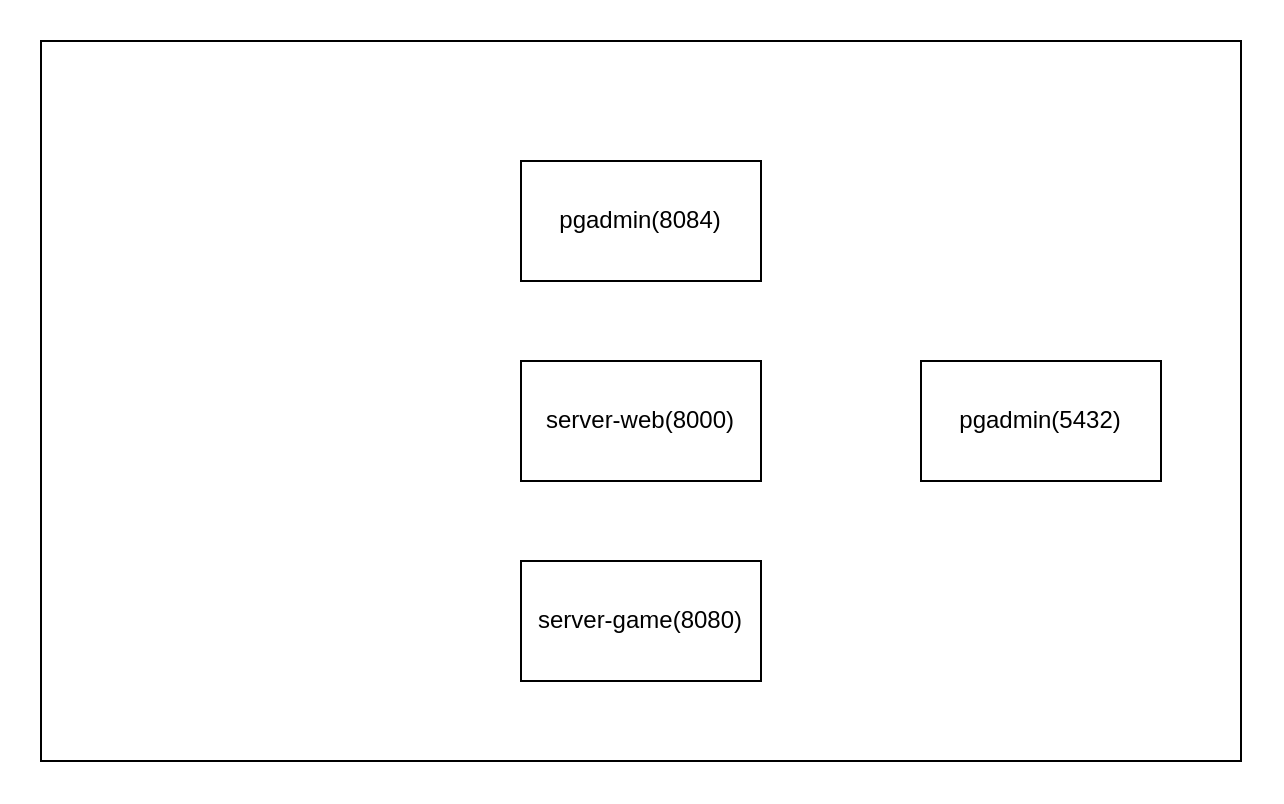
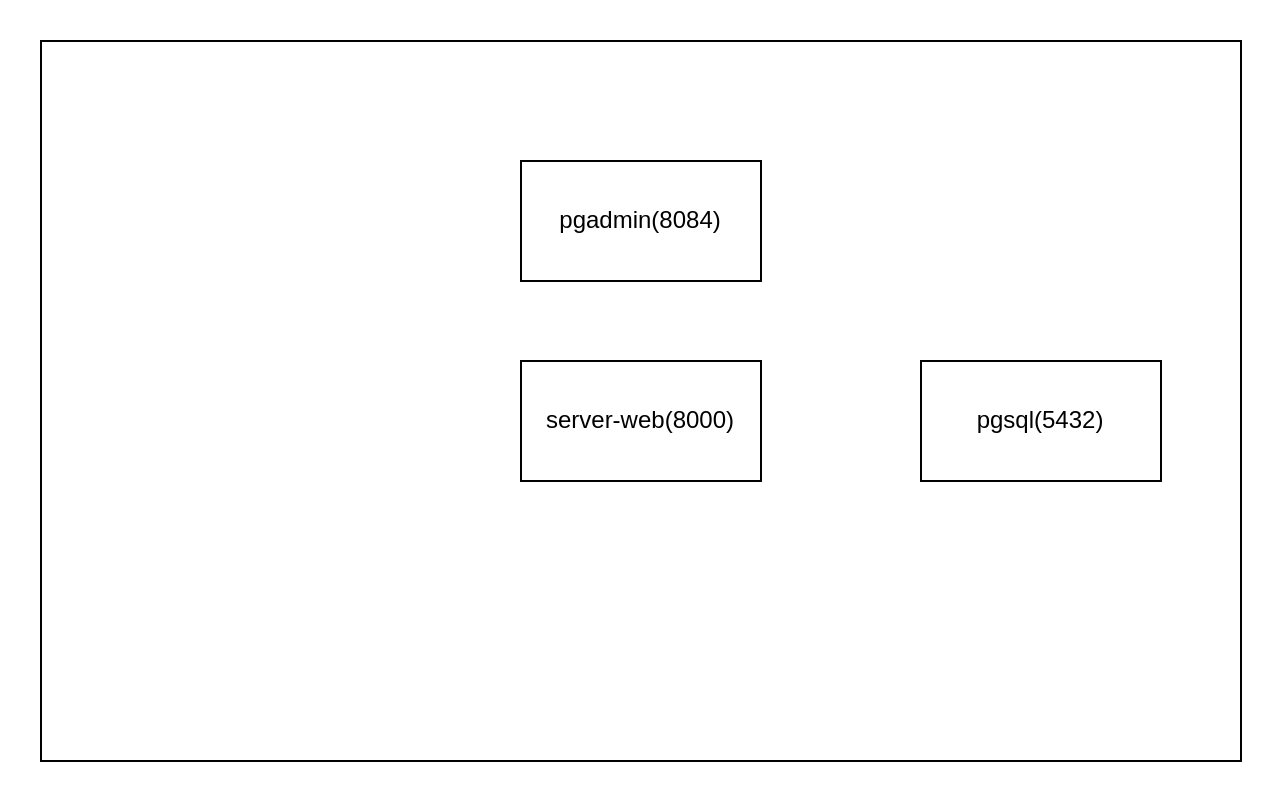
  <mxCell id="0" />
  <mxCell id="1" parent="0" />
  <mxCell id="2" value="" style="rounded=0;whiteSpace=wrap;html=1;" vertex="1" parent="1"><mxGeometry x="20" y="20" width="600" height="360" as="geometry" /></mxCell>
  <mxCell id="3" value="server-web(8000)" style="rounded=0;whiteSpace=wrap;html=1;" vertex="1" parent="1"><mxGeometry x="260" y="180" width="120" height="60" as="geometry" /></mxCell>
- <mxCell id="4" value="server-game(8080)" style="rounded=0;whiteSpace=wrap;html=1;" vertex="1" parent="1"><mxGeometry x="260" y="280" width="120" height="60" as="geometry" /></mxCell>
  <mxCell id="5" value="pgadmin(8084)" style="rounded=0;whiteSpace=wrap;html=1;" vertex="1" parent="1"><mxGeometry x="260" y="80" width="120" height="60" as="geometry" /></mxCell>
- <mxCell id="6" value="pgadmin(5432)" style="rounded=0;whiteSpace=wrap;html=1;" vertex="1" parent="1"><mxGeometry x="460" y="180" width="120" height="60" as="geometry" /></mxCell>
+ <mxCell id="6" value="pgsql(5432)" style="rounded=0;whiteSpace=wrap;html=1;" vertex="1" parent="1"><mxGeometry x="460" y="180" width="120" height="60" as="geometry" /></mxCell>
